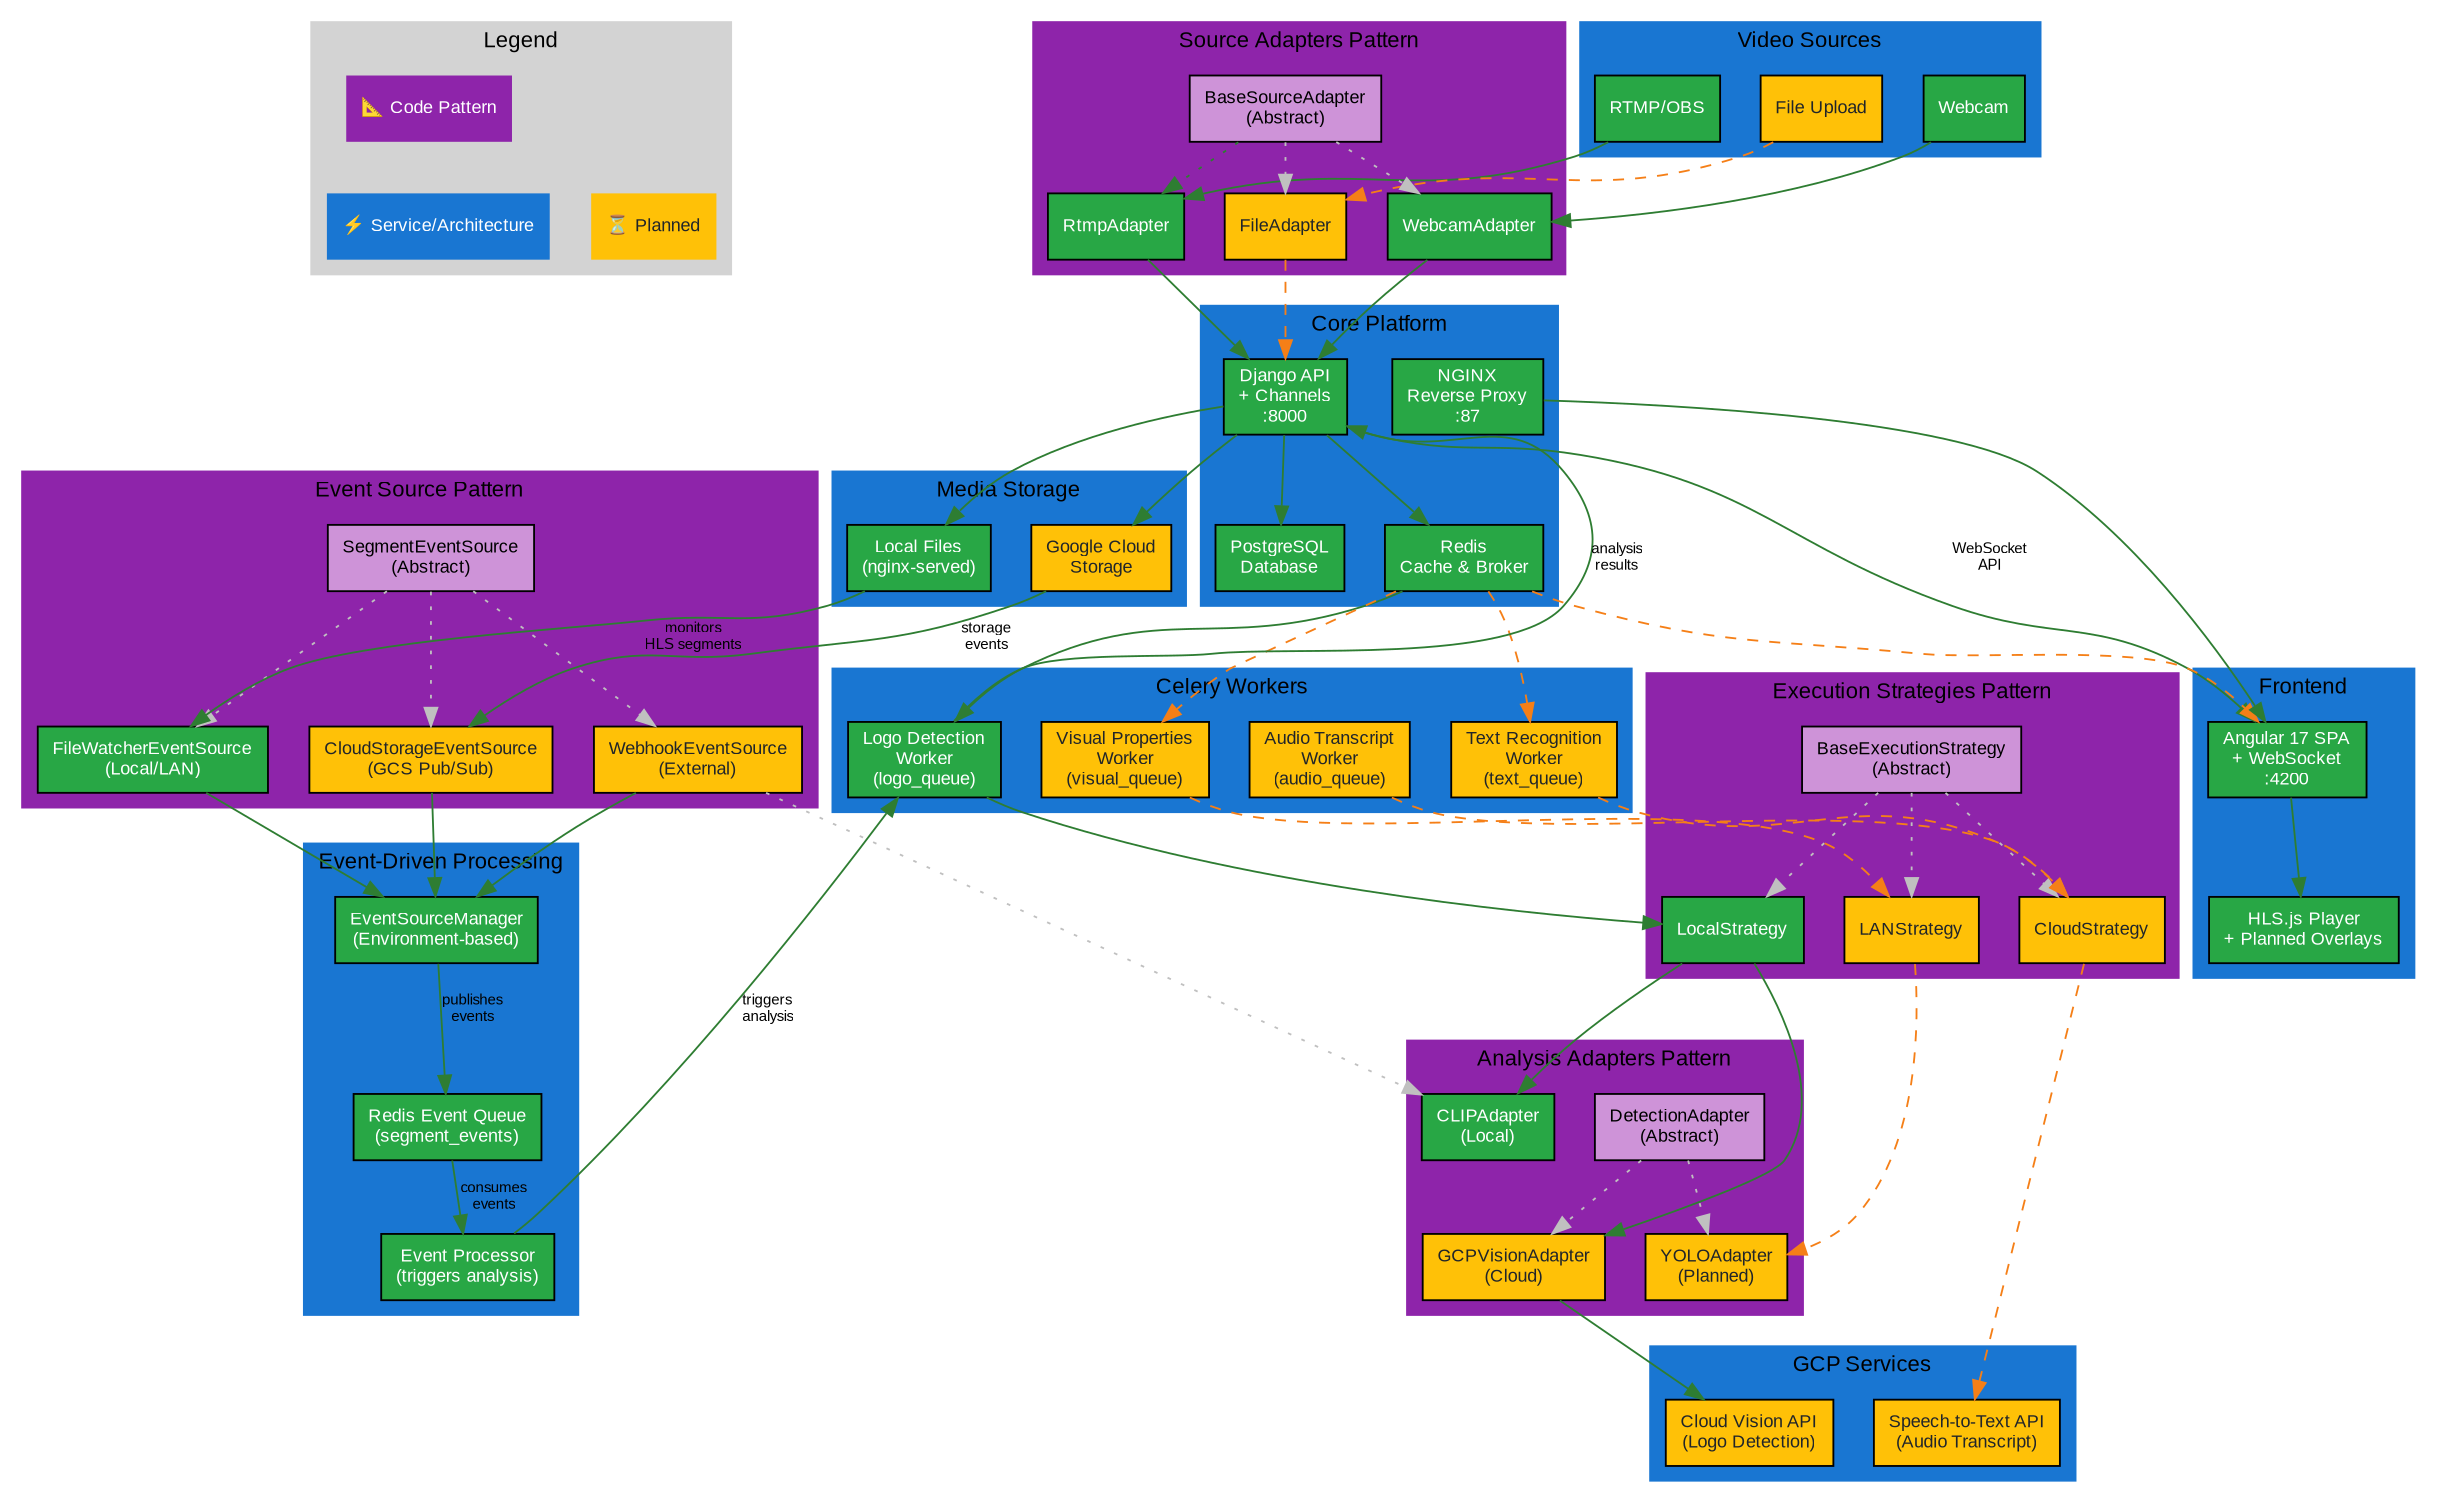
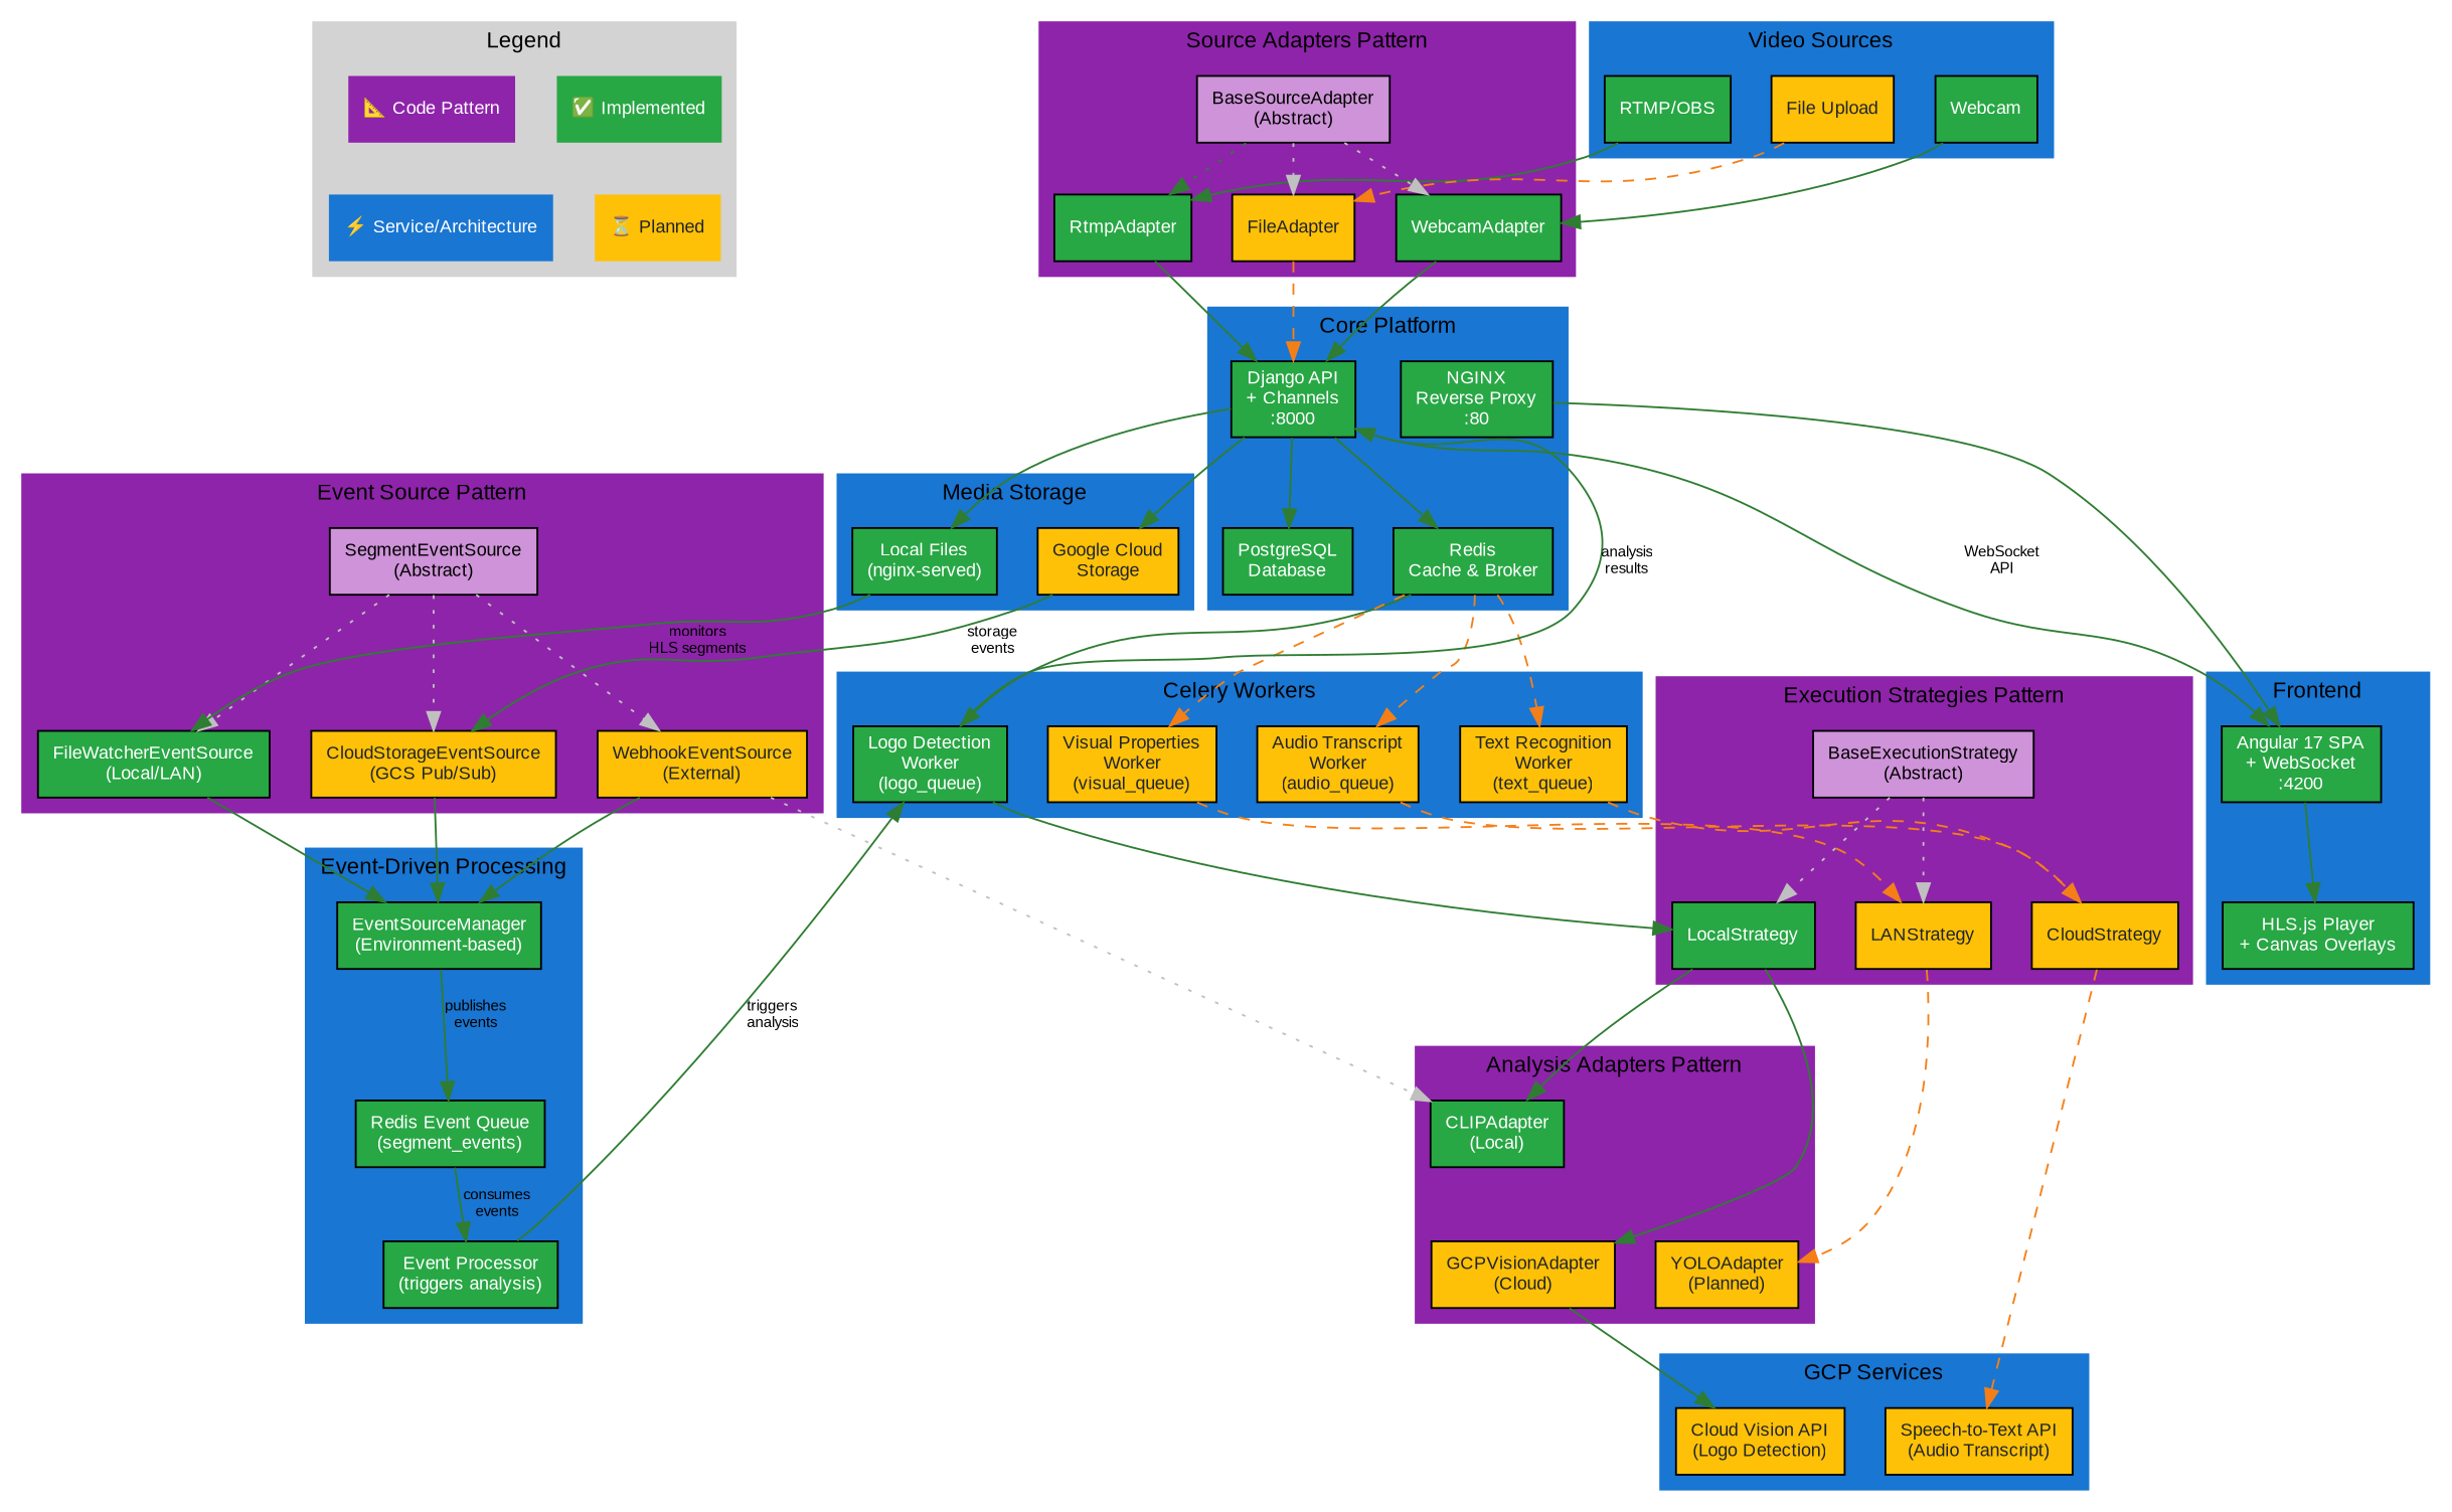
  digraph {
    bgcolor=white
    fontname=Arial
    fontsize=12
    nodesep=0.3
    rankdir=TB
    ranksep=0.3
    node [fillcolor="#28a745" fontcolor="#ffffff" fontname=Arial fontsize=10 shape=box style=filled]
    edge [fontname=Arial fontsize=8 color="#2e7d32"]
+   n1 [color="#ffffff" label="✅ Implemented" shape=plaintext]
    n2 [color="#212529" fillcolor="#ffc107" fontcolor="#212529" label="⏳ Planned" shape=plaintext]
    n3 [color="#ffffff" fillcolor="#8e24aa" label="📐 Code Pattern" shape=plaintext]
    n4 [color="#ffffff" fillcolor="#1976d2" label="⚡ Service/Architecture" shape=plaintext]
    n5 [label=Webcam]
    n6 [label="RTMP/OBS"]
    n7 [fillcolor="#ffc107" fontcolor="#212529" label="File Upload"]
    n8 [fillcolor="#ce93d8" label="BaseSourceAdapter\n(Abstract)" fontcolor=""]
    n9 [label=WebcamAdapter]
    n10 [label=RtmpAdapter]
    n11 [fillcolor="#ffc107" fontcolor="#212529" label=FileAdapter]
    n12 [label="Django API\n+ Channels\n:8000"]
    n13 [label="PostgreSQL\nDatabase"]
    n14 [label="Redis\nCache & Broker"]
-   n15 [label="NGINX\nReverse Proxy\n:87"]
+   n15 [label="NGINX\nReverse Proxy\n:80"]
    n16 [fillcolor="#ce93d8" label="BaseExecutionStrategy\n(Abstract)" fontcolor=""]
    n17 [label=LocalStrategy]
    n18 [fillcolor="#ffc107" fontcolor="#212529" label=LANStrategy]
    n19 [fillcolor="#ffc107" fontcolor="#212529" label=CloudStrategy]
    n20 [fillcolor="#ce93d8" label="SegmentEventSource\n(Abstract)" fontcolor=""]
    n21 [label="FileWatcherEventSource\n(Local/LAN)"]
    n22 [fillcolor="#ffc107" fontcolor="#212529" label="CloudStorageEventSource\n(GCS Pub/Sub)"]
    n23 [fillcolor="#ffc107" fontcolor="#212529" label="WebhookEventSource\n(External)"]
    n24 [label="EventSourceManager\n(Environment-based)"]
    n25 [label="Redis Event Queue\n(segment_events)"]
    n26 [label="Event Processor\n(triggers analysis)"]
    n27 [label="Logo Detection\nWorker\n(logo_queue)"]
    n28 [fillcolor="#ffc107" fontcolor="#212529" label="Visual Properties\nWorker\n(visual_queue)"]
    n29 [fillcolor="#ffc107" fontcolor="#212529" label="Audio Transcript\nWorker\n(audio_queue)"]
    n30 [fillcolor="#ffc107" fontcolor="#212529" label="Text Recognition\nWorker\n(text_queue)"]
-   n31 [fillcolor="#ce93d8" label="DetectionAdapter\n(Abstract)" fontcolor=""]
    n32 [label="CLIPAdapter\n(Local)"]
    n33 [fillcolor="#ffc107" fontcolor="#212529" label="GCPVisionAdapter\n(Cloud)"]
    n34 [fillcolor="#ffc107" fontcolor="#212529" label="YOLOAdapter\n(Planned)"]
    n35 [label="Local Files\n(nginx-served)"]
    n36 [fillcolor="#ffc107" fontcolor="#212529" label="Google Cloud\nStorage"]
    n37 [label="Angular 17 SPA\n+ WebSocket\n:4200"]
-   n38 [label="HLS.js Player\n+ Planned Overlays"]
+   n38 [label="HLS.js Player\n+ Canvas Overlays"]
    n39 [fillcolor="#ffc107" fontcolor="#212529" label="Cloud Vision API\n(Logo Detection)"]
    n40 [fillcolor="#ffc107" fontcolor="#212529" label="Speech-to-Text API\n(Audio Transcript)"]
    subgraph cluster_1 {
      color=lightgray
      label=Legend
      style=filled
+     n1
      n2
      n3
      n4
    }
    subgraph cluster_2 {
      color="#1976d2"
      label="Video Sources"
      style=filled
      n5
      n6
      n7
    }
    subgraph cluster_3 {
      color="#8e24aa"
      label="Source Adapters Pattern"
      style=filled
      n8
      n9
      n10
      n11
    }
    subgraph cluster_4 {
      color="#1976d2"
      label="Core Platform"
      style=filled
      n12
      n13
      n14
      n15
    }
    subgraph cluster_5 {
      color="#8e24aa"
      label="Execution Strategies Pattern"
      style=filled
      n16
      n17
      n18
      n19
    }
    subgraph cluster_6 {
      color="#8e24aa"
      label="Event Source Pattern"
      style=filled
      n20
      n21
      n22
      n23
    }
    subgraph cluster_7 {
      color="#1976d2"
      label="Event-Driven Processing"
      style=filled
      n24
      n25
      n26
    }
    subgraph cluster_8 {
      color="#1976d2"
      label="Celery Workers"
      style=filled
      n27
      n28
      n29
      n30
    }
    subgraph cluster_9 {
      color="#8e24aa"
      label="Analysis Adapters Pattern"
      style=filled
-     n31
      n32
      n33
      n34
    }
    subgraph cluster_10 {
      color="#1976d2"
      label="Media Storage"
      style=filled
      n35
      n36
    }
    subgraph cluster_11 {
      color="#1976d2"
      label=Frontend
      style=filled
      n37
      n38
    }
    subgraph cluster_12 {
      color="#1976d2"
      label="GCP Services"
      style=filled
      n39
      n40
    }
+   n1 -> n2 [style=invis color=""]
    n3 -> n4 [style=invis color=""]
    n5 -> n9
    n6 -> n10
    n7 -> n11 [color="#f57f17" style=dashed]
    n8 -> n9 [color=gray style=dotted]
    n8 -> n10 [style=dotted]
    n8 -> n11 [color=gray style=dotted]
    n9 -> n12
    n10 -> n12
    n11 -> n12 [color="#f57f17" style=dashed]
    n12 -> n13
    n12 -> n14
    n12 -> n35
    n12 -> n36
    n12 -> n37 [label="WebSocket\nAPI"]
    n14 -> n27
    n14 -> n28 [color="#f57f17" style=dashed]
-   n14 -> n37 [color="#f57f17" style=dashed]
+   n14 -> n29 [color="#f57f17" style=dashed]
    n14 -> n30 [color="#f57f17" style=dashed]
    n15 -> n37
    n16 -> n17 [color=gray style=dotted]
    n16 -> n18 [color=gray style=dotted]
-   n16 -> n19 [color=gray style=dotted]
    n17 -> n32
    n17 -> n33
    n18 -> n34 [color="#f57f17" style=dashed]
    n19 -> n40 [color="#f57f17" style=dashed]
    n20 -> n21 [color=gray style=dotted]
    n20 -> n22 [color=gray style=dotted]
    n20 -> n23 [color=gray style=dotted]
    n21 -> n24
    n22 -> n24
    n23 -> n24
    n23 -> n32 [color=gray style=dotted]
    n24 -> n25 [label="publishes\nevents"]
    n25 -> n26 [label="consumes\nevents"]
    n26 -> n27 [label="triggers\nanalysis"]
    n27 -> n12 [label="analysis\nresults"]
    n27 -> n17
    n28 -> n18 [color="#f57f17" style=dashed]
    n29 -> n19 [color="#f57f17" style=dashed]
    n30 -> n19 [color="#f57f17" style=dashed]
-   n31 -> n33 [color=gray style=dotted]
-   n31 -> n34 [color=gray style=dotted]
    n33 -> n39
    n35 -> n21 [label="monitors\nHLS segments"]
    n36 -> n22 [label="storage\nevents"]
    n37 -> n38
  }
